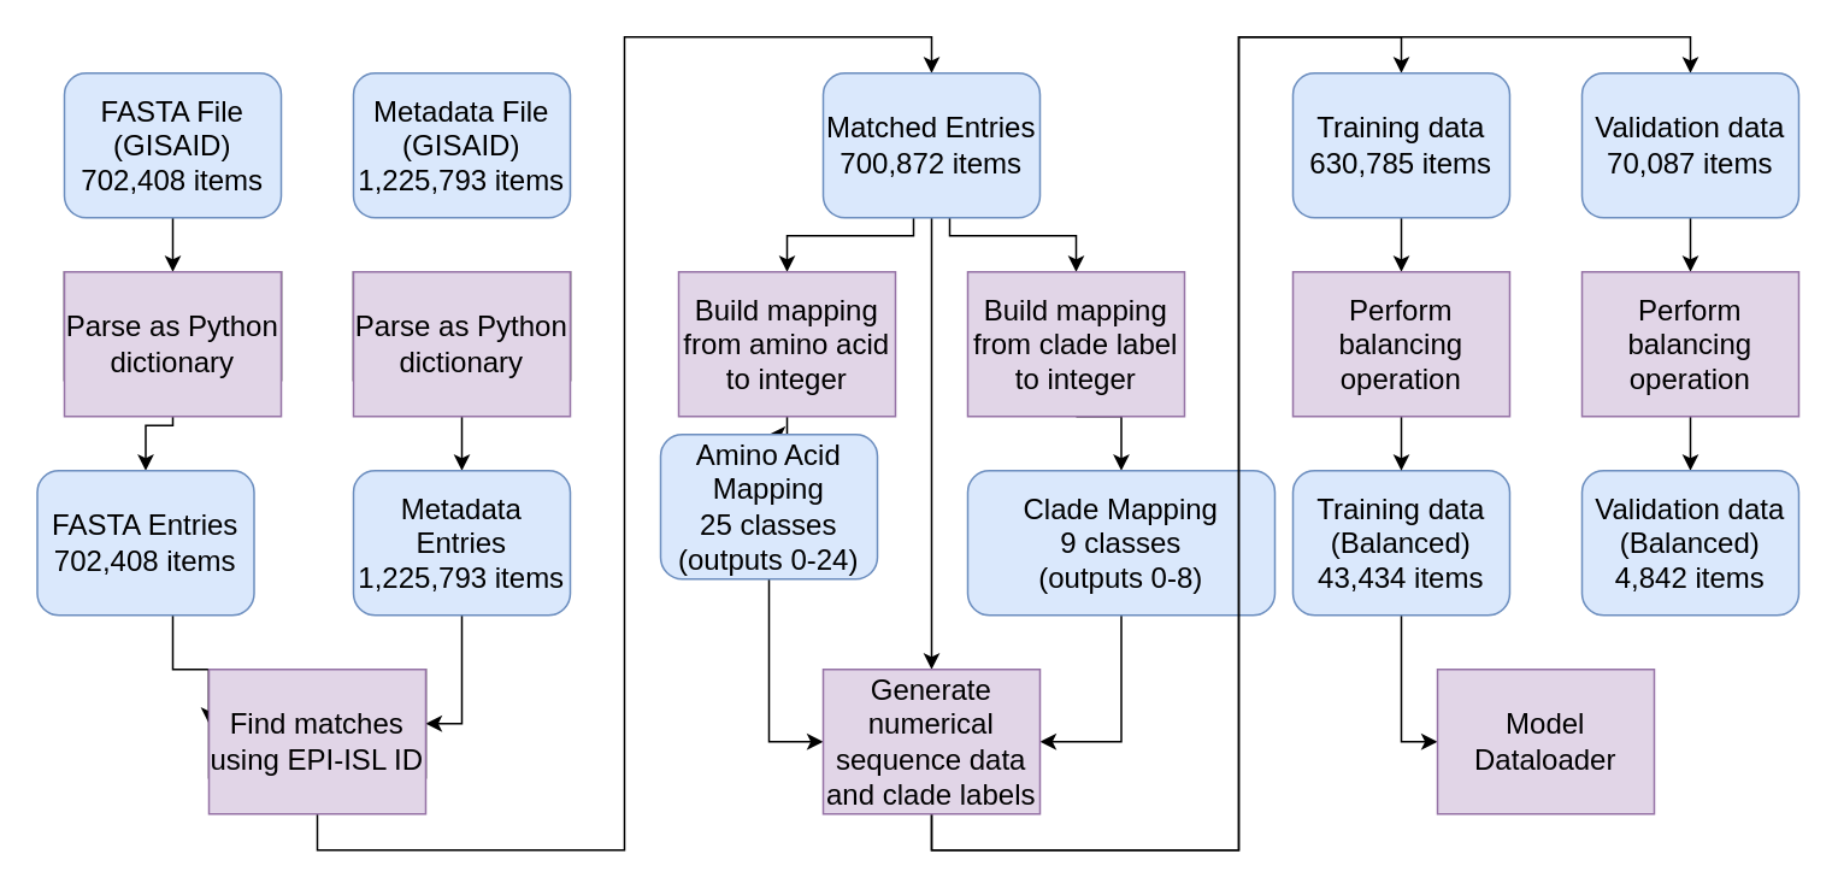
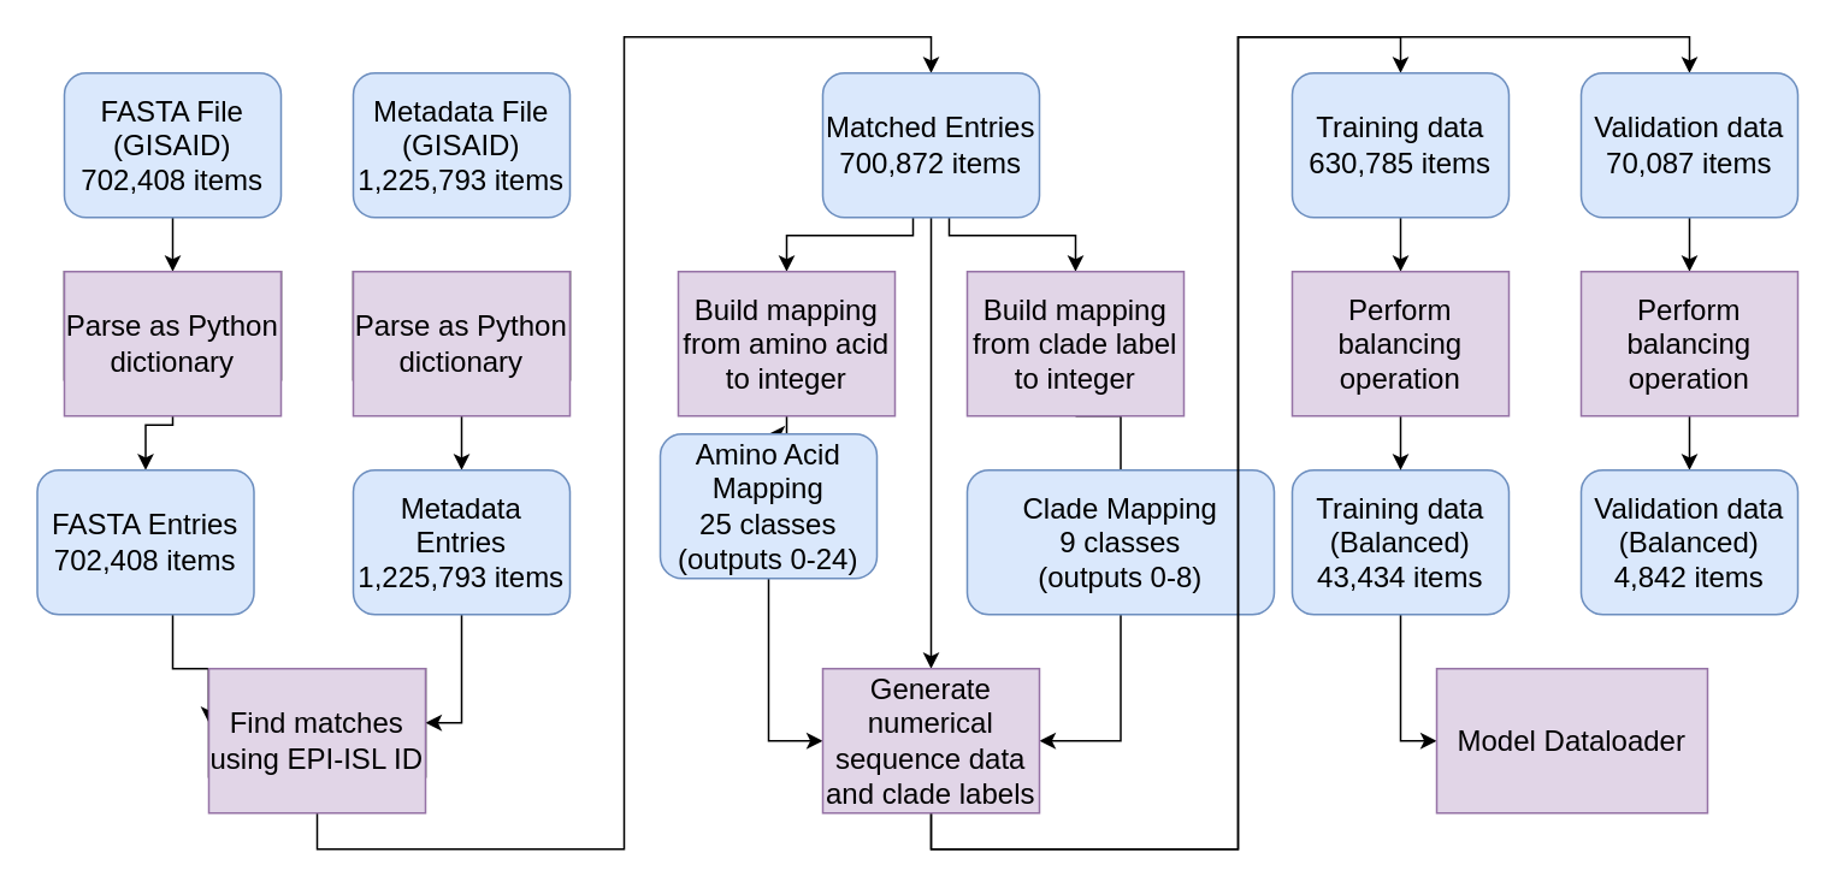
  <mxCell id="0" />
  <mxCell id="1" parent="0" />
  <mxCell id="2" value="" style="edgeStyle=orthogonalEdgeStyle;rounded=0;orthogonalLoop=1;jettySize=auto;html=1;fontSize=16;" edge="1" parent="1" source="3" target="11"><mxGeometry relative="1" as="geometry" /></mxCell>
  <mxCell id="3" value="Parse as Python dictionary" style="rounded=0;whiteSpace=wrap;html=1;fontSize=16;" vertex="1" parent="1"><mxGeometry x="35" y="150" width="120" height="60" as="geometry" /></mxCell>
  <mxCell id="4" value="" style="endArrow=classic;html=1;rounded=0;edgeStyle=orthogonalEdgeStyle;entryX=0.5;entryY=0;entryDx=0;entryDy=0;fontSize=16;" edge="1" parent="1" target="3"><mxGeometry relative="1" as="geometry"><mxPoint x="95" y="100" as="sourcePoint" /><mxPoint x="445" y="270" as="targetPoint" /><Array as="points"><mxPoint x="95" y="120" /><mxPoint x="95" y="120" /></Array></mxGeometry></mxCell>
  <mxCell id="5" value="FASTA File&lt;br style=&quot;font-size: 16px;&quot;&gt;(GISAID)&lt;br style=&quot;font-size: 16px;&quot;&gt;702,408 items" style="rounded=1;whiteSpace=wrap;html=1;fillColor=#dae8fc;strokeColor=#6c8ebf;fontSize=16;" vertex="1" parent="1"><mxGeometry x="35" y="40" width="120" height="80" as="geometry" /></mxCell>
  <mxCell id="6" value="" style="edgeStyle=orthogonalEdgeStyle;rounded=0;orthogonalLoop=1;jettySize=auto;html=1;fontSize=16;" edge="1" parent="1" source="7"><mxGeometry relative="1" as="geometry"><mxPoint x="255" y="120" as="targetPoint" /><Array as="points"><mxPoint x="255" y="120" /><mxPoint x="255" y="120" /></Array></mxGeometry></mxCell>
  <mxCell id="7" value="Metadata File&lt;br style=&quot;font-size: 16px;&quot;&gt;(GISAID)&lt;br style=&quot;font-size: 16px;&quot;&gt;1,225,793 items" style="rounded=1;whiteSpace=wrap;html=1;fillColor=#dae8fc;strokeColor=#6c8ebf;fontSize=16;" vertex="1" parent="1"><mxGeometry x="195" y="40" width="120" height="80" as="geometry" /></mxCell>
  <mxCell id="8" value="" style="edgeStyle=orthogonalEdgeStyle;rounded=0;orthogonalLoop=1;jettySize=auto;html=1;entryX=0.5;entryY=0;entryDx=0;entryDy=0;fontSize=16;" edge="1" parent="1" source="9" target="13"><mxGeometry relative="1" as="geometry"><mxPoint x="255" y="230" as="targetPoint" /></mxGeometry></mxCell>
  <mxCell id="9" value="Parse as Python dictionary" style="rounded=0;whiteSpace=wrap;html=1;fontSize=16;" vertex="1" parent="1"><mxGeometry x="195" y="150" width="120" height="60" as="geometry" /></mxCell>
  <mxCell id="10" value="" style="edgeStyle=orthogonalEdgeStyle;rounded=0;orthogonalLoop=1;jettySize=auto;html=1;entryX=0;entryY=0.5;entryDx=0;entryDy=0;fontSize=16;" edge="1" parent="1" source="11" target="15"><mxGeometry relative="1" as="geometry"><Array as="points"><mxPoint x="95" y="370" /></Array></mxGeometry></mxCell>
  <mxCell id="11" value="FASTA Entries&lt;br style=&quot;font-size: 16px;&quot;&gt;702,408 items" style="rounded=1;whiteSpace=wrap;html=1;fillColor=#dae8fc;strokeColor=#6c8ebf;fontSize=16;" vertex="1" parent="1"><mxGeometry x="20" y="260" width="120" height="80" as="geometry" /></mxCell>
  <mxCell id="12" value="" style="edgeStyle=orthogonalEdgeStyle;rounded=0;orthogonalLoop=1;jettySize=auto;html=1;entryX=1;entryY=0.5;entryDx=0;entryDy=0;fontSize=16;" edge="1" parent="1" source="13" target="15"><mxGeometry relative="1" as="geometry" /></mxCell>
  <mxCell id="13" value="Metadata Entries&lt;br style=&quot;font-size: 16px;&quot;&gt;1,225,793 items" style="rounded=1;whiteSpace=wrap;html=1;fillColor=#dae8fc;strokeColor=#6c8ebf;fontSize=16;" vertex="1" parent="1"><mxGeometry x="195" y="260" width="120" height="80" as="geometry" /></mxCell>
  <mxCell id="14" style="edgeStyle=orthogonalEdgeStyle;rounded=0;orthogonalLoop=1;jettySize=auto;html=1;exitX=0.5;exitY=1;exitDx=0;exitDy=0;entryX=0.5;entryY=0;entryDx=0;entryDy=0;fontSize=16;" edge="1" parent="1" source="15" target="19"><mxGeometry relative="1" as="geometry"><Array as="points"><mxPoint x="175" y="470" /><mxPoint x="345" y="470" /><mxPoint x="345" y="20" /><mxPoint x="515" y="20" /></Array></mxGeometry></mxCell>
  <mxCell id="15" value="Find matches using EPI-ISL ID" style="rounded=0;whiteSpace=wrap;html=1;fontSize=16;" vertex="1" parent="1"><mxGeometry x="115" y="370" width="120" height="60" as="geometry" /></mxCell>
  <mxCell id="16" style="edgeStyle=orthogonalEdgeStyle;rounded=0;orthogonalLoop=1;jettySize=auto;html=1;exitX=0.5;exitY=1;exitDx=0;exitDy=0;entryX=0.5;entryY=0;entryDx=0;entryDy=0;fontSize=16;" edge="1" parent="1" target="22"><mxGeometry relative="1" as="geometry"><mxPoint x="505" y="100" as="sourcePoint" /><Array as="points"><mxPoint x="505" y="130" /><mxPoint x="435" y="130" /></Array></mxGeometry></mxCell>
  <mxCell id="17" style="edgeStyle=orthogonalEdgeStyle;rounded=0;orthogonalLoop=1;jettySize=auto;html=1;exitX=0.5;exitY=1;exitDx=0;exitDy=0;entryX=0.5;entryY=0;entryDx=0;entryDy=0;fontSize=16;" edge="1" parent="1" source="19" target="24"><mxGeometry relative="1" as="geometry"><Array as="points"><mxPoint x="515" y="100" /><mxPoint x="525" y="100" /><mxPoint x="525" y="130" /><mxPoint x="595" y="130" /></Array></mxGeometry></mxCell>
  <mxCell id="18" style="edgeStyle=orthogonalEdgeStyle;rounded=0;orthogonalLoop=1;jettySize=auto;html=1;exitX=0.5;exitY=1;exitDx=0;exitDy=0;entryX=0.5;entryY=0;entryDx=0;entryDy=0;fontSize=16;" edge="1" parent="1" source="19" target="31"><mxGeometry relative="1" as="geometry" /></mxCell>
  <mxCell id="19" value="Matched Entries&lt;br style=&quot;font-size: 16px;&quot;&gt;700,872 items" style="rounded=1;whiteSpace=wrap;html=1;fillColor=#dae8fc;strokeColor=#6c8ebf;fontSize=16;" vertex="1" parent="1"><mxGeometry x="455" y="40" width="120" height="80" as="geometry" /></mxCell>
  <mxCell id="20" style="edgeStyle=orthogonalEdgeStyle;rounded=0;orthogonalLoop=1;jettySize=auto;html=1;exitX=0.5;exitY=1;exitDx=0;exitDy=0;entryX=0.5;entryY=0;entryDx=0;entryDy=0;fontSize=16;" edge="1" parent="1" target="26"><mxGeometry relative="1" as="geometry"><mxPoint x="435" y="240" as="sourcePoint" /></mxGeometry></mxCell>
  <mxCell id="21" value="" style="edgeStyle=orthogonalEdgeStyle;rounded=0;orthogonalLoop=1;jettySize=auto;html=1;fontSize=16;" edge="1" parent="1" source="22" target="26"><mxGeometry relative="1" as="geometry" /></mxCell>
  <mxCell id="22" value="Build mapping from amino acid to integer" style="rounded=0;whiteSpace=wrap;html=1;fillColor=#e1d5e7;strokeColor=#9673a6;fontSize=16;" vertex="1" parent="1"><mxGeometry x="375" y="150" width="120" height="80" as="geometry" /></mxCell>
- <mxCell id="23" style="edgeStyle=orthogonalEdgeStyle;rounded=0;orthogonalLoop=1;jettySize=auto;html=1;exitX=0.5;exitY=1;exitDx=0;exitDy=0;entryX=0.5;entryY=0;entryDx=0;entryDy=0;fontSize=16;" edge="1" parent="1" source="24" target="28"><mxGeometry relative="1" as="geometry"><mxPoint x="595" y="240" as="sourcePoint" /></mxGeometry></mxCell>
+ <mxCell id="23" style="edgeStyle=orthogonalEdgeStyle;rounded=0;orthogonalLoop=1;jettySize=auto;html=1;exitX=0.5;exitY=1;exitDx=0;exitDy=0;entryX=0.5;entryY=0;entryDx=0;entryDy=0;fontSize=16;endArrow=none;" edge="1" parent="1" source="24" target="28"><mxGeometry relative="1" as="geometry"><mxPoint x="595" y="240" as="sourcePoint" /></mxGeometry></mxCell>
  <mxCell id="24" value="Build mapping from clade label to integer" style="rounded=0;whiteSpace=wrap;html=1;fillColor=#e1d5e7;strokeColor=#9673a6;fontSize=16;" vertex="1" parent="1"><mxGeometry x="535" y="150" width="120" height="80" as="geometry" /></mxCell>
  <mxCell id="25" style="edgeStyle=orthogonalEdgeStyle;rounded=0;orthogonalLoop=1;jettySize=auto;html=1;exitX=0.5;exitY=1;exitDx=0;exitDy=0;entryX=0;entryY=0.5;entryDx=0;entryDy=0;fontSize=16;" edge="1" parent="1" source="26" target="31"><mxGeometry relative="1" as="geometry" /></mxCell>
  <mxCell id="26" value="Amino Acid Mapping&lt;br style=&quot;font-size: 16px;&quot;&gt;25 classes&lt;br style=&quot;font-size: 16px;&quot;&gt;(outputs 0-24)" style="rounded=1;whiteSpace=wrap;html=1;fillColor=#dae8fc;strokeColor=#6c8ebf;fontSize=16;" vertex="1" parent="1"><mxGeometry x="365" y="240" width="120" height="80" as="geometry" /></mxCell>
  <mxCell id="27" style="edgeStyle=orthogonalEdgeStyle;rounded=0;orthogonalLoop=1;jettySize=auto;html=1;exitX=0.5;exitY=1;exitDx=0;exitDy=0;entryX=1;entryY=0.5;entryDx=0;entryDy=0;fontSize=16;" edge="1" parent="1" source="28" target="31"><mxGeometry relative="1" as="geometry" /></mxCell>
  <mxCell id="28" value="Clade Mapping&lt;br style=&quot;font-size: 16px;&quot;&gt;9 classes&lt;br style=&quot;font-size: 16px;&quot;&gt;(outputs 0-8)" style="rounded=1;whiteSpace=wrap;html=1;fillColor=#dae8fc;strokeColor=#6c8ebf;fontSize=16;" vertex="1" parent="1"><mxGeometry x="535" y="260" width="170" height="80" as="geometry" /></mxCell>
  <mxCell id="29" style="edgeStyle=orthogonalEdgeStyle;rounded=0;orthogonalLoop=1;jettySize=auto;html=1;exitX=0.5;exitY=1;exitDx=0;exitDy=0;entryX=0.5;entryY=0;entryDx=0;entryDy=0;fontSize=16;" edge="1" parent="1" source="31" target="33"><mxGeometry relative="1" as="geometry"><Array as="points"><mxPoint x="515" y="470" /><mxPoint x="685" y="470" /><mxPoint x="685" y="20" /><mxPoint x="775" y="20" /></Array></mxGeometry></mxCell>
  <mxCell id="30" style="edgeStyle=orthogonalEdgeStyle;rounded=0;orthogonalLoop=1;jettySize=auto;html=1;exitX=0.5;exitY=1;exitDx=0;exitDy=0;entryX=0.5;entryY=0;entryDx=0;entryDy=0;fontSize=16;" edge="1" parent="1" source="31" target="35"><mxGeometry relative="1" as="geometry"><Array as="points"><mxPoint x="515" y="470" /><mxPoint x="685" y="470" /><mxPoint x="685" y="20" /><mxPoint x="935" y="20" /></Array></mxGeometry></mxCell>
  <mxCell id="31" value="Generate numerical sequence data and clade labels" style="rounded=0;whiteSpace=wrap;html=1;fillColor=#e1d5e7;strokeColor=#9673a6;fontSize=16;" vertex="1" parent="1"><mxGeometry x="455" y="370" width="120" height="80" as="geometry" /></mxCell>
  <mxCell id="32" style="edgeStyle=orthogonalEdgeStyle;rounded=0;orthogonalLoop=1;jettySize=auto;html=1;exitX=0.5;exitY=1;exitDx=0;exitDy=0;entryX=0.5;entryY=0;entryDx=0;entryDy=0;fontSize=16;" edge="1" parent="1" source="33" target="39"><mxGeometry relative="1" as="geometry" /></mxCell>
  <mxCell id="33" value="Training data&lt;br style=&quot;font-size: 16px;&quot;&gt;630,785 items" style="rounded=1;whiteSpace=wrap;html=1;fillColor=#dae8fc;strokeColor=#6c8ebf;fontSize=16;" vertex="1" parent="1"><mxGeometry x="715" y="40" width="120" height="80" as="geometry" /></mxCell>
  <mxCell id="34" style="edgeStyle=orthogonalEdgeStyle;rounded=0;orthogonalLoop=1;jettySize=auto;html=1;exitX=0.5;exitY=1;exitDx=0;exitDy=0;entryX=0.5;entryY=0;entryDx=0;entryDy=0;fontSize=16;" edge="1" parent="1" source="35" target="41"><mxGeometry relative="1" as="geometry" /></mxCell>
  <mxCell id="35" value="Validation data&lt;br style=&quot;font-size: 16px;&quot;&gt;70,087 items" style="rounded=1;whiteSpace=wrap;html=1;fillColor=#dae8fc;strokeColor=#6c8ebf;fontSize=16;" vertex="1" parent="1"><mxGeometry x="875" y="40" width="120" height="80" as="geometry" /></mxCell>
  <mxCell id="36" style="edgeStyle=orthogonalEdgeStyle;rounded=0;orthogonalLoop=1;jettySize=auto;html=1;exitX=0.5;exitY=1;exitDx=0;exitDy=0;entryX=0;entryY=0.5;entryDx=0;entryDy=0;fontSize=16;" edge="1" parent="1" source="37" target="46"><mxGeometry relative="1" as="geometry" /></mxCell>
  <mxCell id="37" value="Training data&lt;br style=&quot;font-size: 16px;&quot;&gt;(Balanced)&lt;br style=&quot;font-size: 16px;&quot;&gt;43,434 items" style="rounded=1;whiteSpace=wrap;html=1;fillColor=#dae8fc;strokeColor=#6c8ebf;fontSize=16;" vertex="1" parent="1"><mxGeometry x="715" y="260" width="120" height="80" as="geometry" /></mxCell>
  <mxCell id="38" style="edgeStyle=orthogonalEdgeStyle;rounded=0;orthogonalLoop=1;jettySize=auto;html=1;exitX=0.5;exitY=1;exitDx=0;exitDy=0;entryX=0.5;entryY=0;entryDx=0;entryDy=0;fontSize=16;" edge="1" parent="1" source="39" target="37"><mxGeometry relative="1" as="geometry"><mxPoint x="775" y="240" as="sourcePoint" /><Array as="points" /></mxGeometry></mxCell>
  <mxCell id="39" value="Perform balancing operation" style="rounded=0;whiteSpace=wrap;html=1;fillColor=#e1d5e7;strokeColor=#9673a6;fontSize=16;" vertex="1" parent="1"><mxGeometry x="715" y="150" width="120" height="80" as="geometry" /></mxCell>
  <mxCell id="40" style="edgeStyle=orthogonalEdgeStyle;rounded=0;orthogonalLoop=1;jettySize=auto;html=1;exitX=0.5;exitY=1;exitDx=0;exitDy=0;entryX=0.5;entryY=0;entryDx=0;entryDy=0;fontSize=16;" edge="1" parent="1" source="41" target="42"><mxGeometry relative="1" as="geometry"><mxPoint x="935" y="240" as="sourcePoint" /></mxGeometry></mxCell>
  <mxCell id="41" value="Perform balancing operation" style="rounded=0;whiteSpace=wrap;html=1;fillColor=#e1d5e7;strokeColor=#9673a6;fontSize=16;" vertex="1" parent="1"><mxGeometry x="875" y="150" width="120" height="80" as="geometry" /></mxCell>
  <mxCell id="42" value="Validation data&lt;br style=&quot;font-size: 16px;&quot;&gt;(Balanced)&lt;br style=&quot;font-size: 16px;&quot;&gt;4,842 items" style="rounded=1;whiteSpace=wrap;html=1;fillColor=#dae8fc;strokeColor=#6c8ebf;fontSize=16;" vertex="1" parent="1"><mxGeometry x="875" y="260" width="120" height="80" as="geometry" /></mxCell>
  <mxCell id="43" value="Parse as Python dictionary" style="rounded=0;whiteSpace=wrap;html=1;fillColor=#e1d5e7;strokeColor=#9673a6;fontSize=16;" vertex="1" parent="1"><mxGeometry x="35" y="150" width="120" height="80" as="geometry" /></mxCell>
  <mxCell id="44" value="Parse as Python dictionary" style="rounded=0;whiteSpace=wrap;html=1;fillColor=#e1d5e7;strokeColor=#9673a6;fontSize=16;" vertex="1" parent="1"><mxGeometry x="195" y="150" width="120" height="80" as="geometry" /></mxCell>
  <mxCell id="45" value="Find matches using EPI-ISL ID" style="rounded=0;whiteSpace=wrap;html=1;fillColor=#e1d5e7;strokeColor=#9673a6;fontSize=16;" vertex="1" parent="1"><mxGeometry x="115" y="370" width="120" height="80" as="geometry" /></mxCell>
- <mxCell id="46" value="Model Dataloader" style="rounded=0;whiteSpace=wrap;html=1;fillColor=#e1d5e7;strokeColor=#9673a6;fontSize=16;" vertex="1" parent="1"><mxGeometry x="795" y="370" width="120" height="80" as="geometry" /></mxCell>
+ <mxCell id="46" value="Model Dataloader" style="rounded=0;whiteSpace=wrap;html=1;fillColor=#e1d5e7;strokeColor=#9673a6;fontSize=16;" vertex="1" parent="1"><mxGeometry x="795" y="370" width="150" height="80" as="geometry" /></mxCell>
